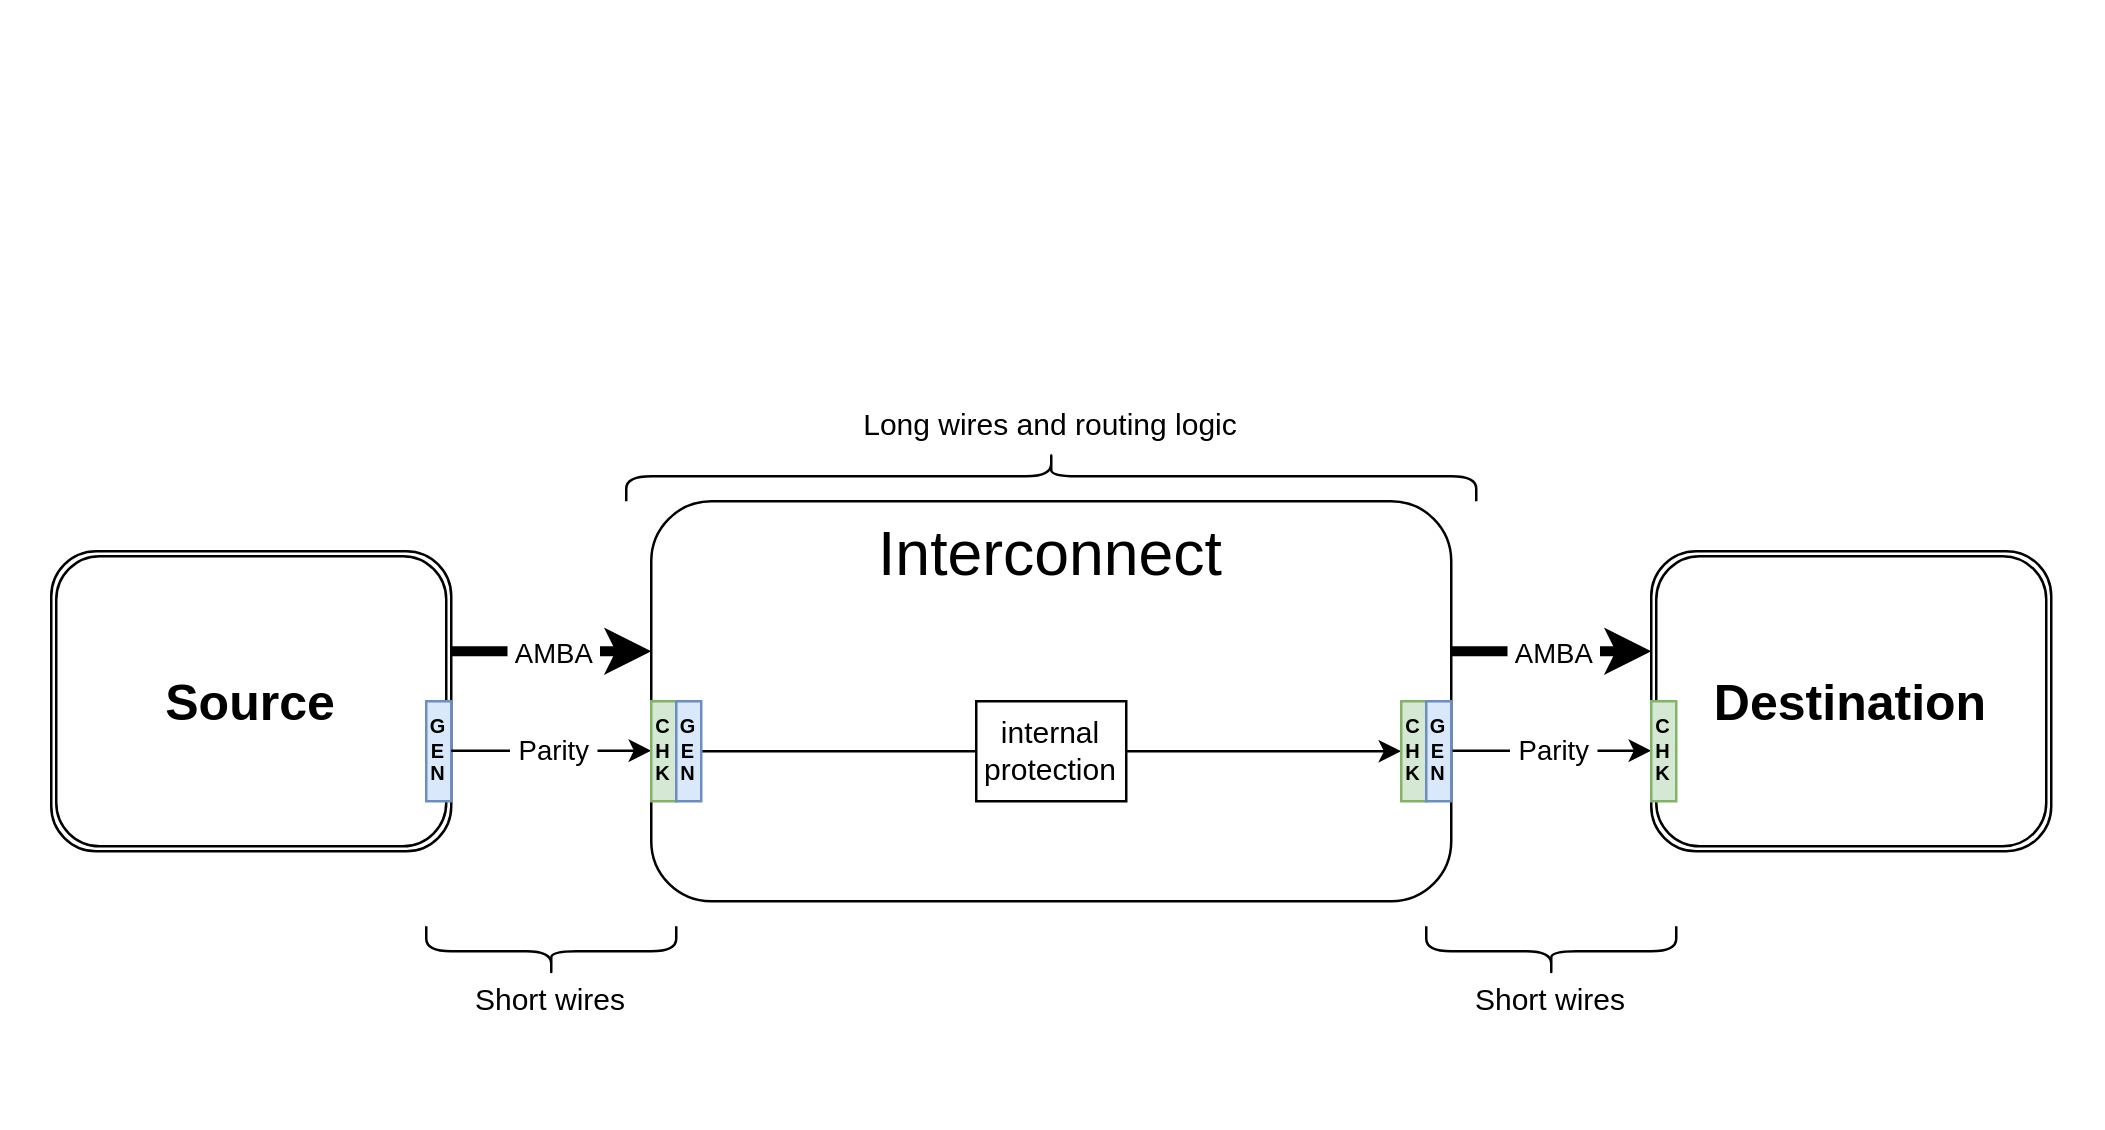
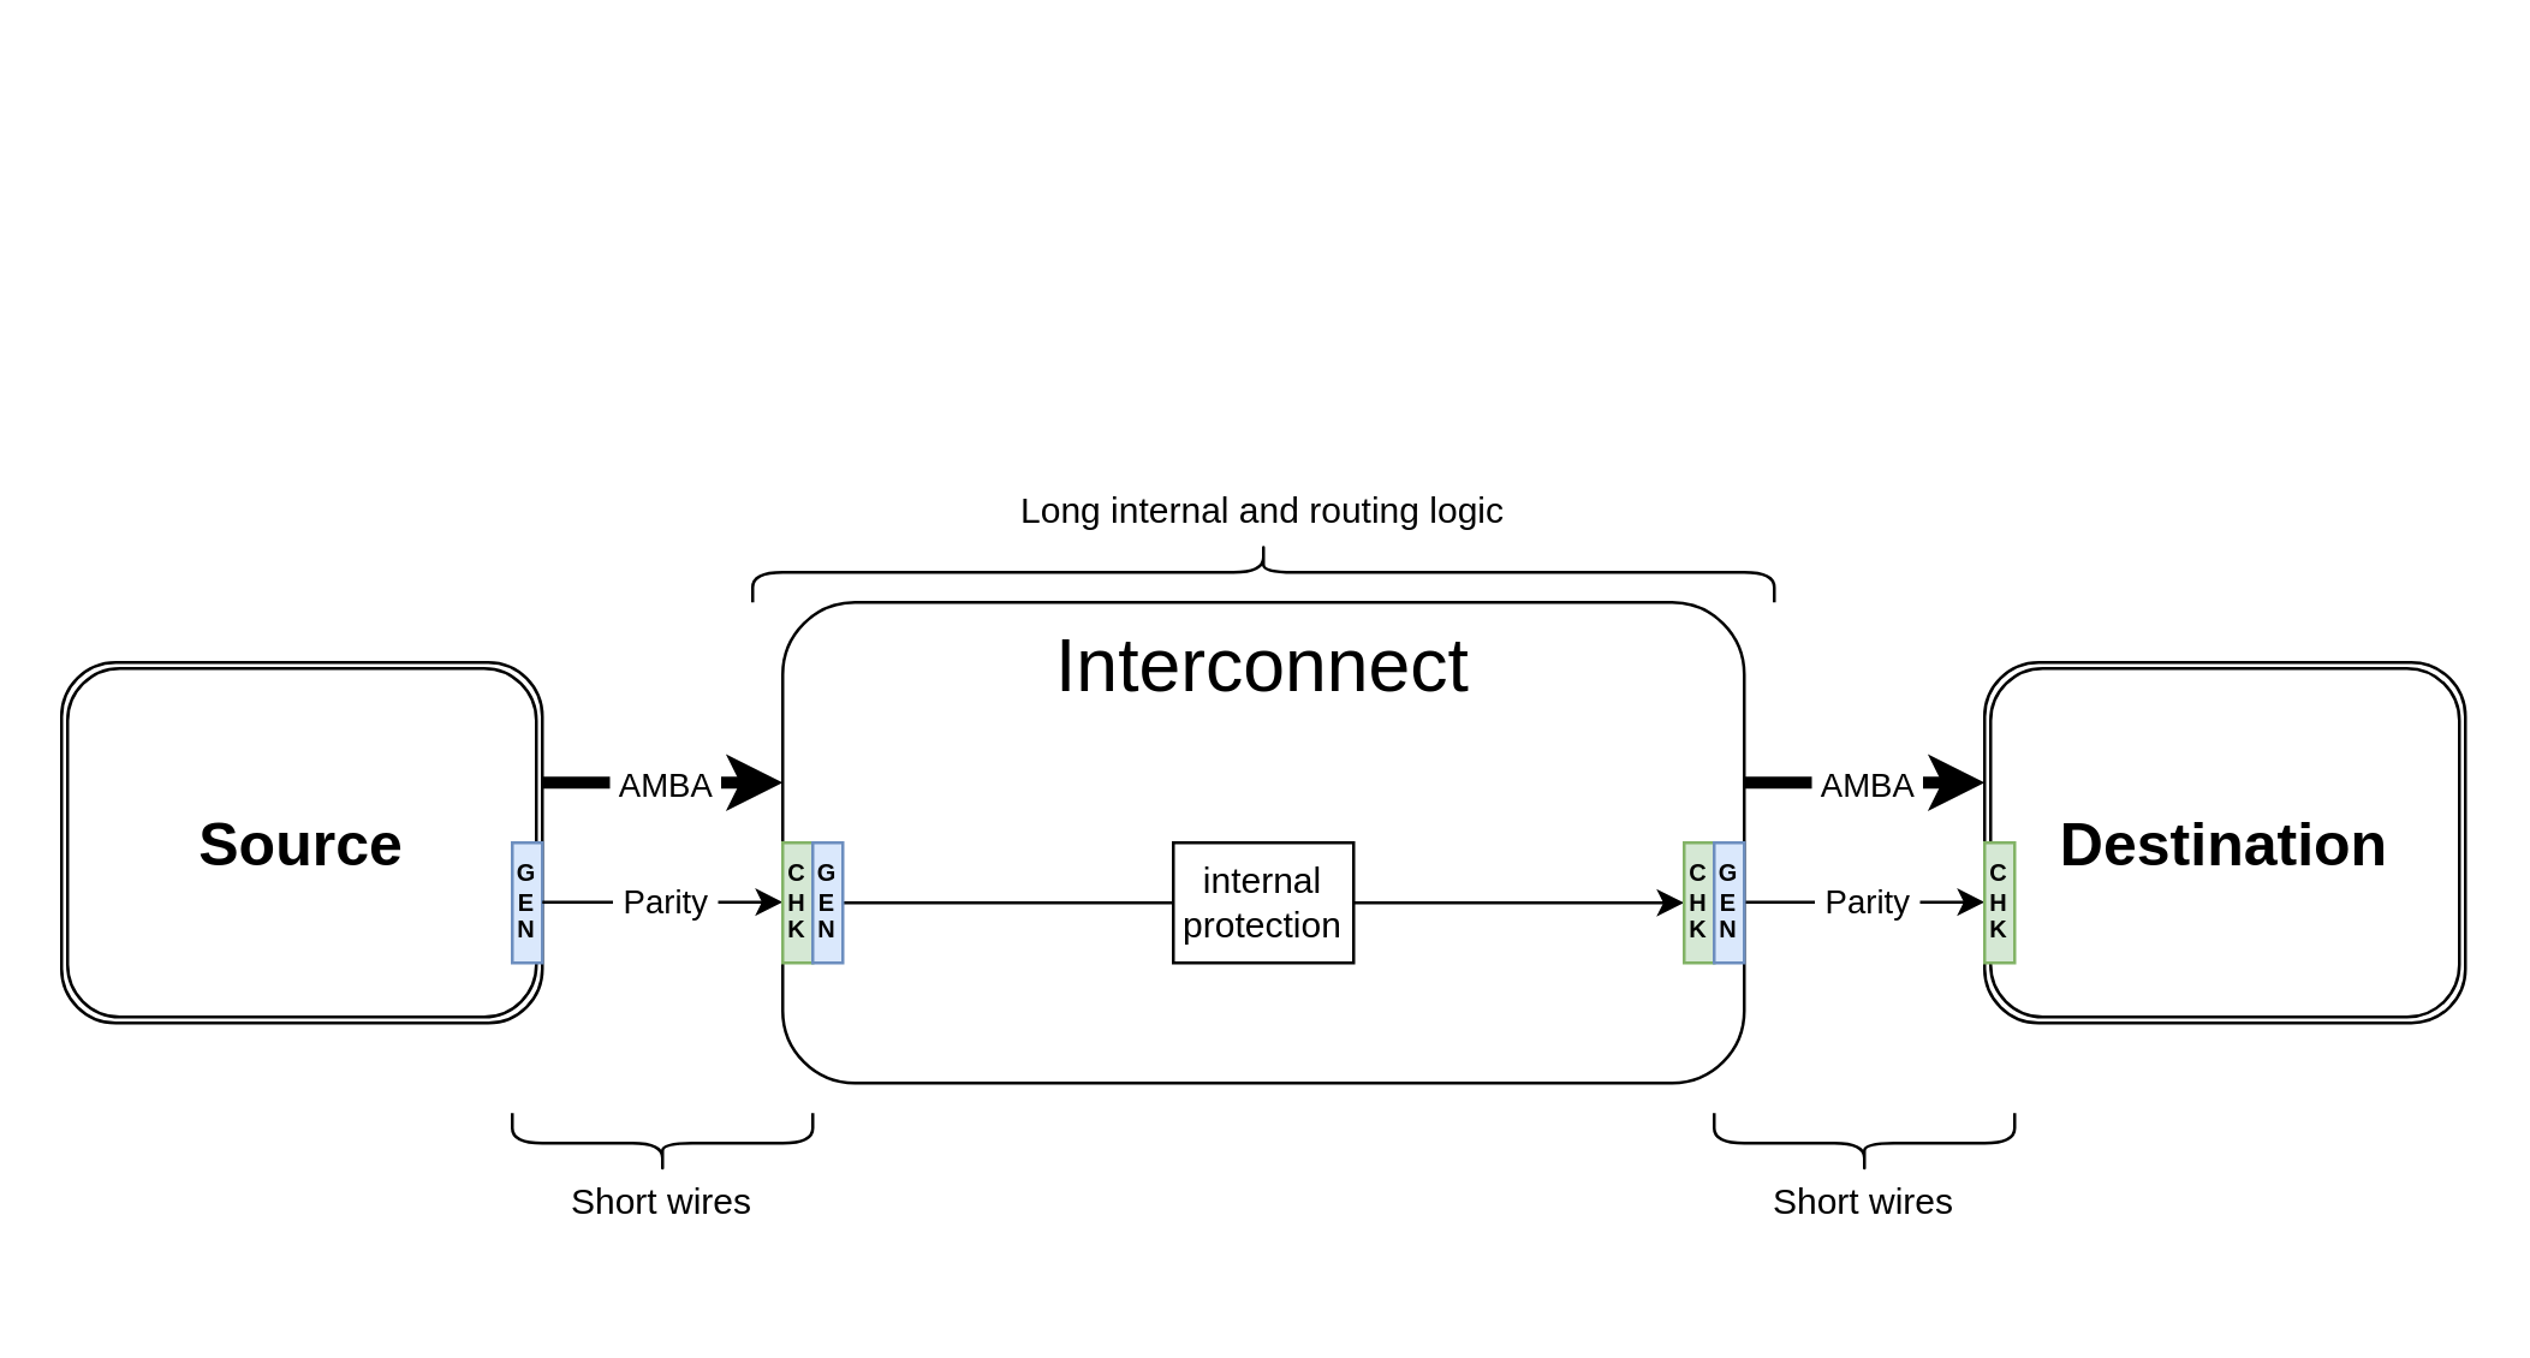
  <mxCell id="0" />
  <mxCell id="1" parent="0" />
  <mxCell id="2" value="&lt;b&gt;&lt;font style=&quot;font-size: 20px;&quot;&gt;Source&lt;/font&gt;&lt;/b&gt;" style="shape=ext;double=1;rounded=1;whiteSpace=wrap;html=1;" parent="1" vertex="1"><mxGeometry x="20" y="220" width="160" height="120" as="geometry" /></mxCell>
  <mxCell id="3" value="&lt;font style=&quot;font-size: 25px;&quot;&gt;Interconnect&lt;br&gt;&lt;br&gt;&lt;br&gt;&lt;br&gt;&lt;br&gt;&lt;/font&gt;" style="rounded=1;whiteSpace=wrap;html=1;" parent="1" vertex="1"><mxGeometry x="260" y="200" width="320" height="160" as="geometry" /></mxCell>
  <mxCell id="4" value="&lt;b&gt;&lt;font style=&quot;font-size: 20px;&quot;&gt;Destination&lt;/font&gt;&lt;/b&gt;" style="shape=ext;double=1;rounded=1;whiteSpace=wrap;html=1;" vertex="1" parent="1"><mxGeometry x="660" y="220" width="160" height="120" as="geometry" /></mxCell>
  <mxCell id="5" value="&lt;h6&gt;&lt;font style=&quot;font-size: 8px;&quot;&gt;G&lt;br&gt;&lt;/font&gt;&lt;font style=&quot;font-size: 8px;&quot;&gt;E&lt;br&gt;&lt;/font&gt;&lt;font style=&quot;font-size: 8px;&quot;&gt;N&lt;/font&gt;&lt;/h6&gt;" style="rounded=0;whiteSpace=wrap;html=1;fillColor=#dae8fc;strokeColor=#6c8ebf;" vertex="1" parent="1"><mxGeometry x="170" y="280" width="10" height="40" as="geometry" /></mxCell>
  <mxCell id="6" value="" style="endArrow=classic;html=1;rounded=0;strokeWidth=4;" edge="1" parent="1"><mxGeometry relative="1" as="geometry"><mxPoint x="180" y="260" as="sourcePoint" /><mxPoint x="260" y="260" as="targetPoint" /></mxGeometry></mxCell>
  <mxCell id="7" value="&amp;nbsp;AMBA&amp;nbsp;" style="edgeLabel;resizable=0;html=1;align=center;verticalAlign=middle;" connectable="0" vertex="1" parent="6"><mxGeometry relative="1" as="geometry" /></mxCell>
  <mxCell id="8" value="" style="endArrow=classic;html=1;rounded=0;strokeWidth=1;" edge="1" parent="1"><mxGeometry relative="1" as="geometry"><mxPoint x="180" y="299.76" as="sourcePoint" /><mxPoint x="260" y="299.76" as="targetPoint" /></mxGeometry></mxCell>
  <mxCell id="9" value="&amp;nbsp;Parity&amp;nbsp;" style="edgeLabel;resizable=0;html=1;align=center;verticalAlign=middle;" connectable="0" vertex="1" parent="8"><mxGeometry relative="1" as="geometry" /></mxCell>
  <mxCell id="10" value="" style="endArrow=classic;html=1;rounded=0;strokeWidth=1;" edge="1" parent="1"><mxGeometry relative="1" as="geometry"><mxPoint x="580" y="299.76" as="sourcePoint" /><mxPoint x="660" y="299.76" as="targetPoint" /></mxGeometry></mxCell>
  <mxCell id="11" value="&amp;nbsp;Parity&amp;nbsp;" style="edgeLabel;resizable=0;html=1;align=center;verticalAlign=middle;" connectable="0" vertex="1" parent="10"><mxGeometry relative="1" as="geometry" /></mxCell>
  <mxCell id="12" value="" style="endArrow=classic;html=1;rounded=0;strokeWidth=4;" edge="1" parent="1"><mxGeometry relative="1" as="geometry"><mxPoint x="580" y="260" as="sourcePoint" /><mxPoint x="660" y="260" as="targetPoint" /></mxGeometry></mxCell>
  <mxCell id="13" value="&amp;nbsp;AMBA&amp;nbsp;" style="edgeLabel;resizable=0;html=1;align=center;verticalAlign=middle;" connectable="0" vertex="1" parent="12"><mxGeometry relative="1" as="geometry" /></mxCell>
  <mxCell id="14" value="" style="endArrow=classic;html=1;rounded=0;exitX=1;exitY=0.5;exitDx=0;exitDy=0;entryX=0;entryY=0.5;entryDx=0;entryDy=0;" edge="1" parent="1" target="18"><mxGeometry width="50" height="50" relative="1" as="geometry"><mxPoint x="280" y="300" as="sourcePoint" /><mxPoint x="560" y="300" as="targetPoint" /></mxGeometry></mxCell>
  <mxCell id="15" value="internal&lt;br&gt;protection" style="rounded=0;whiteSpace=wrap;html=1;" vertex="1" parent="1"><mxGeometry x="390" y="280" width="60" height="40" as="geometry" /></mxCell>
  <mxCell id="16" value="&lt;h6 style=&quot;font-size: 8px;&quot;&gt;C&lt;br&gt;H&lt;br&gt;K&lt;/h6&gt;" style="rounded=0;whiteSpace=wrap;html=1;fillColor=#d5e8d4;strokeColor=#82b366;" vertex="1" parent="1"><mxGeometry x="260" y="280" width="10" height="40" as="geometry" /></mxCell>
  <mxCell id="17" value="&lt;h6&gt;&lt;font style=&quot;font-size: 8px;&quot;&gt;G&lt;br&gt;&lt;/font&gt;&lt;font style=&quot;font-size: 8px;&quot;&gt;E&lt;br&gt;&lt;/font&gt;&lt;font style=&quot;font-size: 8px;&quot;&gt;N&lt;/font&gt;&lt;/h6&gt;" style="rounded=0;whiteSpace=wrap;html=1;fillColor=#dae8fc;strokeColor=#6c8ebf;" vertex="1" parent="1"><mxGeometry x="270" y="280" width="10" height="40" as="geometry" /></mxCell>
  <mxCell id="18" value="&lt;h6 style=&quot;font-size: 8px;&quot;&gt;C&lt;br&gt;H&lt;br&gt;K&lt;/h6&gt;" style="rounded=0;whiteSpace=wrap;html=1;fillColor=#d5e8d4;strokeColor=#82b366;" vertex="1" parent="1"><mxGeometry x="560" y="280" width="10" height="40" as="geometry" /></mxCell>
  <mxCell id="19" value="&lt;h6&gt;&lt;font style=&quot;font-size: 8px;&quot;&gt;G&lt;br&gt;&lt;/font&gt;&lt;font style=&quot;font-size: 8px;&quot;&gt;E&lt;br&gt;&lt;/font&gt;&lt;font style=&quot;font-size: 8px;&quot;&gt;N&lt;/font&gt;&lt;/h6&gt;" style="rounded=0;whiteSpace=wrap;html=1;fillColor=#dae8fc;strokeColor=#6c8ebf;" vertex="1" parent="1"><mxGeometry x="570" y="280" width="10" height="40" as="geometry" /></mxCell>
  <mxCell id="20" value="&lt;h6 style=&quot;font-size: 8px;&quot;&gt;C&lt;br&gt;H&lt;br&gt;K&lt;/h6&gt;" style="rounded=0;whiteSpace=wrap;html=1;fillColor=#d5e8d4;strokeColor=#82b366;" vertex="1" parent="1"><mxGeometry x="660" y="280" width="10" height="40" as="geometry" /></mxCell>
  <mxCell id="21" value="" style="shape=curlyBracket;whiteSpace=wrap;html=1;rounded=1;labelPosition=left;verticalLabelPosition=middle;align=right;verticalAlign=middle;rotation=-90;" vertex="1" parent="1"><mxGeometry x="210" y="330" width="20" height="100" as="geometry" /></mxCell>
  <mxCell id="22" value="" style="shape=curlyBracket;whiteSpace=wrap;html=1;rounded=1;labelPosition=left;verticalLabelPosition=middle;align=right;verticalAlign=middle;rotation=-90;" vertex="1" parent="1"><mxGeometry x="610" y="330" width="20" height="100" as="geometry" /></mxCell>
  <mxCell id="23" value="" style="shape=curlyBracket;whiteSpace=wrap;html=1;rounded=1;flipH=1;labelPosition=right;verticalLabelPosition=middle;align=left;verticalAlign=middle;rotation=-90;" vertex="1" parent="1"><mxGeometry x="410" y="20" width="20" height="340" as="geometry" /></mxCell>
- <mxCell id="24" value="Long wires and routing logic" style="rounded=0;whiteSpace=wrap;html=1;strokeColor=none;fillColor=none;" vertex="1" parent="1"><mxGeometry x="260" y="160" width="320" height="20" as="geometry" /></mxCell>
+ <mxCell id="24" value="Long internal and routing logic" style="rounded=0;whiteSpace=wrap;html=1;strokeColor=none;fillColor=none;" vertex="1" parent="1"><mxGeometry x="260" y="160" width="320" height="20" as="geometry" /></mxCell>
  <mxCell id="25" value="Short wires" style="rounded=0;whiteSpace=wrap;html=1;strokeColor=none;fillColor=none;" vertex="1" parent="1"><mxGeometry x="170" y="390" width="100" height="20" as="geometry" /></mxCell>
  <mxCell id="26" value="Short wires" style="rounded=0;whiteSpace=wrap;html=1;strokeColor=none;fillColor=none;" vertex="1" parent="1"><mxGeometry x="570" y="390" width="100" height="20" as="geometry" /></mxCell>
